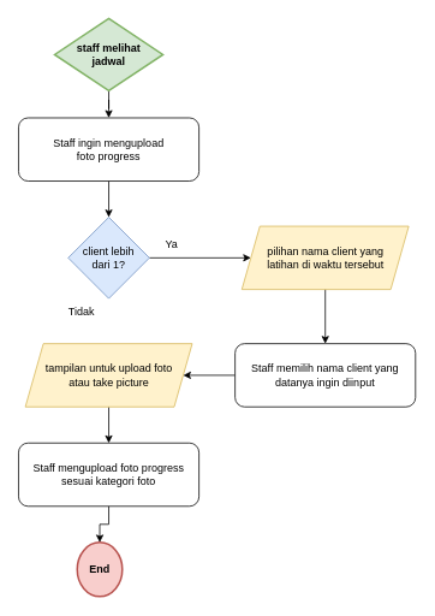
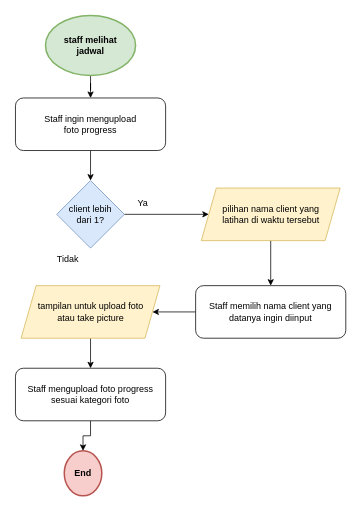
  <mxCell id="0" />
  <mxCell id="1" parent="0" />
  <mxCell id="2" value="End" style="ellipse;whiteSpace=wrap;html=1;aspect=fixed;fillColor=#f8cecc;strokeColor=#b85450;fontStyle=1;strokeWidth=2;" parent="1" vertex="1"><mxGeometry x="85" y="600" width="50" height="60" as="geometry" /></mxCell>
  <mxCell id="3" value="" style="edgeStyle=orthogonalEdgeStyle;rounded=0;orthogonalLoop=1;jettySize=auto;html=1;" parent="1" source="4" target="9" edge="1"><mxGeometry relative="1" as="geometry" /></mxCell>
  <mxCell id="4" value="client lebih&lt;br&gt;dari 1?" style="rhombus;whiteSpace=wrap;html=1;fillColor=#dae8fc;strokeColor=#6c8ebf;" parent="1" vertex="1"><mxGeometry x="75" y="240" width="90" height="90" as="geometry" /></mxCell>
  <mxCell id="5" value="" style="edgeStyle=orthogonalEdgeStyle;rounded=0;orthogonalLoop=1;jettySize=auto;html=1;" parent="1" source="6" target="15" edge="1"><mxGeometry relative="1" as="geometry" /></mxCell>
  <mxCell id="6" value="Staff memilih nama client yang datanya ingin diinput" style="rounded=1;whiteSpace=wrap;html=1;fontSize=12;glass=0;strokeWidth=1;shadow=0;" parent="1" vertex="1"><mxGeometry x="260" y="380" width="200" height="70" as="geometry" /></mxCell>
  <mxCell id="7" value="Ya" style="text;html=1;strokeColor=none;fillColor=none;align=center;verticalAlign=middle;whiteSpace=wrap;rounded=0;" parent="1" vertex="1"><mxGeometry x="160" y="255" width="60" height="30" as="geometry" /></mxCell>
  <mxCell id="8" value="" style="edgeStyle=orthogonalEdgeStyle;rounded=0;orthogonalLoop=1;jettySize=auto;html=1;" parent="1" source="9" target="6" edge="1"><mxGeometry relative="1" as="geometry" /></mxCell>
  <mxCell id="9" value="pilihan nama client yang&lt;br&gt;latihan di waktu tersebut" style="shape=parallelogram;perimeter=parallelogramPerimeter;whiteSpace=wrap;html=1;fixedSize=1;strokeWidth=1;fillColor=#fff2cc;strokeColor=#d6b656;" parent="1" vertex="1"><mxGeometry x="267.5" y="250" width="185" height="70" as="geometry" /></mxCell>
  <mxCell id="10" value="" style="edgeStyle=orthogonalEdgeStyle;rounded=0;orthogonalLoop=1;jettySize=auto;html=1;" parent="1" source="11" target="4" edge="1"><mxGeometry relative="1" as="geometry" /></mxCell>
  <mxCell id="11" value="Staff ingin mengupload&lt;br&gt;foto progress" style="rounded=1;whiteSpace=wrap;html=1;fontSize=12;glass=0;strokeWidth=1;shadow=0;" parent="1" vertex="1"><mxGeometry x="20" y="130" width="200" height="70" as="geometry" /></mxCell>
  <mxCell id="12" value="" style="edgeStyle=orthogonalEdgeStyle;rounded=0;orthogonalLoop=1;jettySize=auto;html=1;" parent="1" source="13" target="2" edge="1"><mxGeometry relative="1" as="geometry" /></mxCell>
  <mxCell id="13" value="Staff mengupload foto progress sesuai kategori foto" style="rounded=1;whiteSpace=wrap;html=1;fontSize=12;glass=0;strokeWidth=1;shadow=0;" parent="1" vertex="1"><mxGeometry x="20" y="490" width="200" height="70" as="geometry" /></mxCell>
  <mxCell id="14" value="" style="edgeStyle=orthogonalEdgeStyle;rounded=0;orthogonalLoop=1;jettySize=auto;html=1;" parent="1" source="15" target="13" edge="1"><mxGeometry relative="1" as="geometry" /></mxCell>
  <mxCell id="15" value="tampilan untuk upload foto &lt;br&gt;atau take picture" style="shape=parallelogram;perimeter=parallelogramPerimeter;whiteSpace=wrap;html=1;fixedSize=1;strokeWidth=1;fillColor=#fff2cc;strokeColor=#d6b656;" parent="1" vertex="1"><mxGeometry x="27.5" y="380" width="185" height="70" as="geometry" /></mxCell>
  <mxCell id="16" value="Tidak" style="text;html=1;strokeColor=none;fillColor=none;align=center;verticalAlign=middle;whiteSpace=wrap;rounded=0;" parent="1" vertex="1"><mxGeometry x="60" y="330" width="60" height="30" as="geometry" /></mxCell>
  <mxCell id="17" value="" style="edgeStyle=orthogonalEdgeStyle;rounded=0;orthogonalLoop=1;jettySize=auto;html=1;" edge="1" parent="1" source="18" target="11"><mxGeometry relative="1" as="geometry" /></mxCell>
- <mxCell id="18" value="staff melihat&lt;br&gt;jadwal" style="rhombus;whiteSpace=wrap;html=1;fillColor=#d5e8d4;strokeColor=#82b366;strokeWidth=2;fontStyle=1;" parent="1" vertex="1"><mxGeometry x="60" y="20" width="120" height="80" as="geometry" /></mxCell>
+ <mxCell id="18" value="staff melihat&lt;br&gt;jadwal" style="ellipse;whiteSpace=wrap;html=1;fillColor=#d5e8d4;strokeColor=#82b366;strokeWidth=2;fontStyle=1" parent="1" vertex="1"><mxGeometry x="60" y="20" width="120" height="80" as="geometry" /></mxCell>
